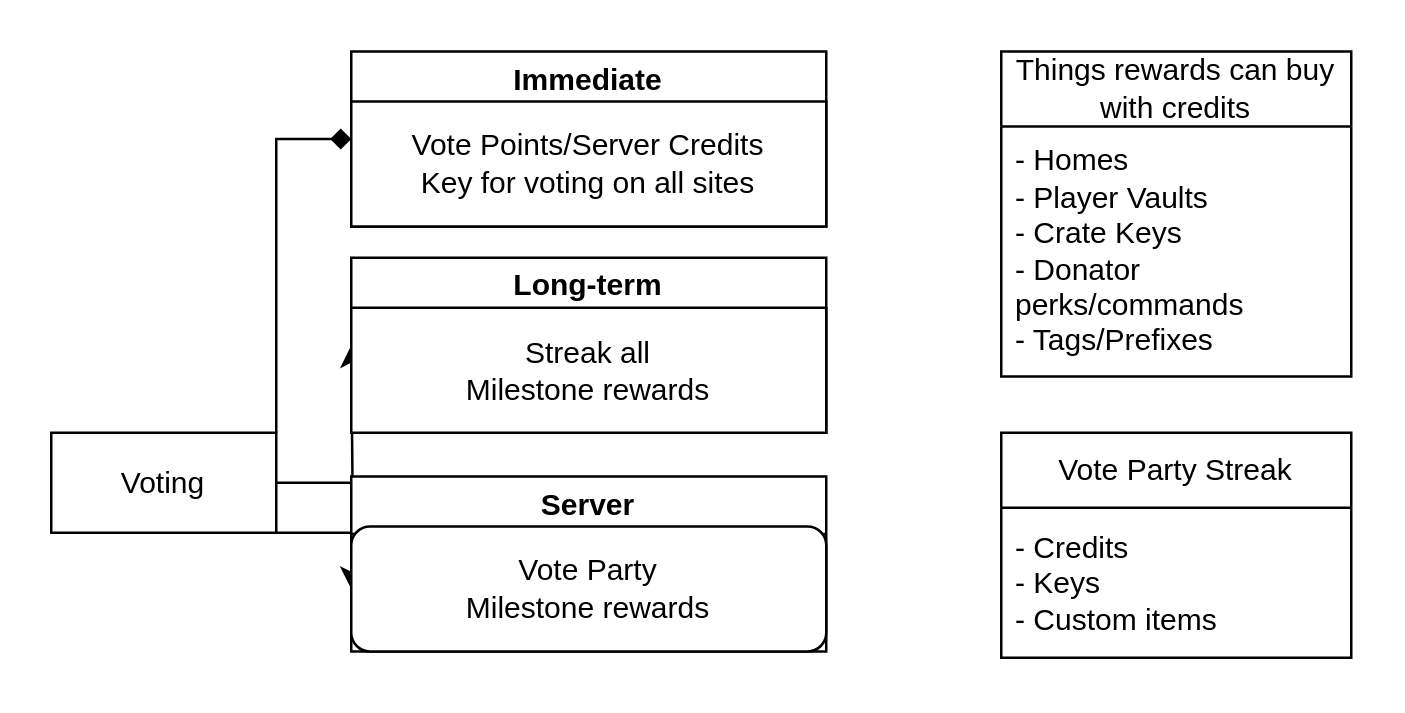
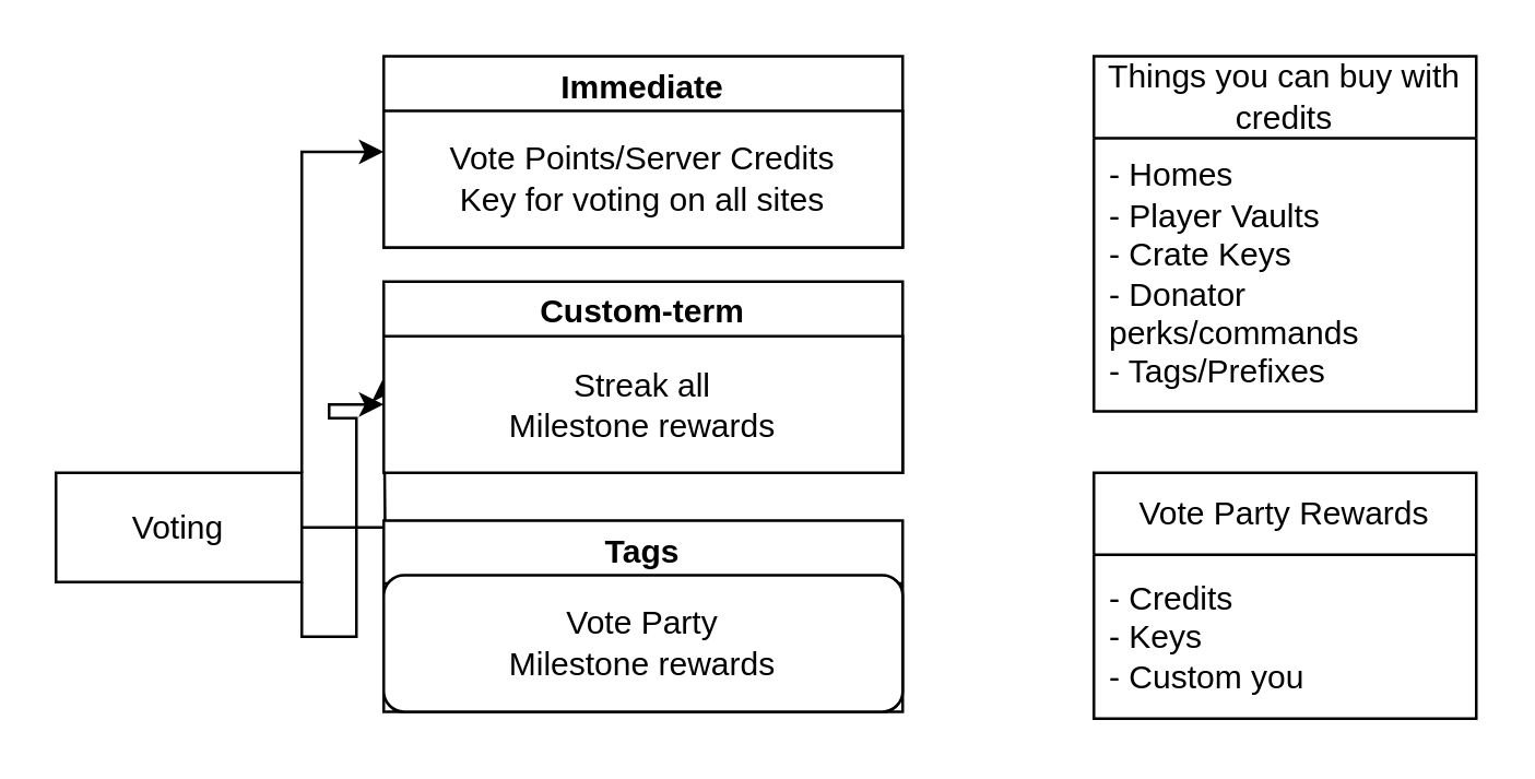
  <mxCell id="0" />
  <mxCell id="1" parent="0" />
  <mxCell id="2" style="edgeStyle=orthogonalEdgeStyle;rounded=0;orthogonalLoop=1;jettySize=auto;html=1;" edge="1" parent="1" source="5"><mxGeometry relative="1" as="geometry"><mxPoint x="140" y="137.5" as="targetPoint" /></mxGeometry></mxCell>
- <mxCell id="3" style="edgeStyle=orthogonalEdgeStyle;rounded=0;orthogonalLoop=1;jettySize=auto;html=1;exitX=1;exitY=0;exitDx=0;exitDy=0;entryX=0;entryY=0.5;entryDx=0;entryDy=0;endArrow=diamond;" edge="1" parent="1" source="5" target="6"><mxGeometry relative="1" as="geometry" /></mxCell>
- <mxCell id="4" style="edgeStyle=orthogonalEdgeStyle;rounded=0;orthogonalLoop=1;jettySize=auto;html=1;exitX=1;exitY=1;exitDx=0;exitDy=0;entryX=0;entryY=0.5;entryDx=0;entryDy=0;" edge="1" parent="1" source="5" target="11"><mxGeometry relative="1" as="geometry" /></mxCell>
+ <mxCell id="3" style="edgeStyle=orthogonalEdgeStyle;rounded=0;orthogonalLoop=1;jettySize=auto;html=1;exitX=1;exitY=0;exitDx=0;exitDy=0;entryX=0;entryY=0.5;entryDx=0;entryDy=0;" edge="1" parent="1" source="5" target="6"><mxGeometry relative="1" as="geometry" /></mxCell>
+ <mxCell id="4" style="edgeStyle=orthogonalEdgeStyle;rounded=0;orthogonalLoop=1;jettySize=auto;html=1;exitX=1;exitY=1;exitDx=0;exitDy=0;" edge="1" parent="1" source="5" target="9"><mxGeometry relative="1" as="geometry" /></mxCell>
  <mxCell id="5" value="Voting" style="rounded=0;whiteSpace=wrap;html=1;" vertex="1" parent="1"><mxGeometry x="20" y="172.5" width="90" height="40" as="geometry" /></mxCell>
  <mxCell id="6" value="Immediate" style="swimlane;whiteSpace=wrap;html=1;" vertex="1" parent="1"><mxGeometry x="140" y="20" width="190" height="70" as="geometry" /></mxCell>
  <mxCell id="7" value="&lt;div&gt;Vote Points/Server Credits&lt;/div&gt;Key for voting on all sites" style="rounded=0;whiteSpace=wrap;html=1;" vertex="1" parent="6"><mxGeometry y="20" width="190" height="50" as="geometry" /></mxCell>
- <mxCell id="8" value="Long-term" style="swimlane;whiteSpace=wrap;html=1;" vertex="1" parent="1"><mxGeometry x="140" y="102.5" width="190" height="70" as="geometry" /></mxCell>
+ <mxCell id="8" value="Custom-term" style="swimlane;whiteSpace=wrap;html=1;" vertex="1" parent="1"><mxGeometry x="140" y="102.5" width="190" height="70" as="geometry" /></mxCell>
  <mxCell id="9" value="&lt;div&gt;Streak all&lt;/div&gt;&lt;div&gt;Milestone rewards&lt;br&gt;&lt;/div&gt;" style="rounded=0;whiteSpace=wrap;html=1;" vertex="1" parent="8"><mxGeometry y="20" width="190" height="50" as="geometry" /></mxCell>
- <mxCell id="10" value="Server" style="swimlane;whiteSpace=wrap;html=1;" vertex="1" parent="1"><mxGeometry x="140" y="190" width="190" height="70" as="geometry"><mxRectangle x="380" y="210" width="80" height="30" as="alternateBounds" /></mxGeometry></mxCell>
+ <mxCell id="10" value="Tags" style="swimlane;whiteSpace=wrap;html=1;" vertex="1" parent="1"><mxGeometry x="140" y="190" width="190" height="70" as="geometry"><mxRectangle x="380" y="210" width="80" height="30" as="alternateBounds" /></mxGeometry></mxCell>
  <mxCell id="11" value="&lt;div&gt;Vote Party&lt;/div&gt;&lt;div&gt;Milestone rewards&lt;br&gt;&lt;/div&gt;" style="whiteSpace=wrap;html=1;rounded=1;" vertex="1" parent="10"><mxGeometry y="20" width="190" height="50" as="geometry" /></mxCell>
- <mxCell id="12" value="Things rewards can buy with credits" style="swimlane;fontStyle=0;childLayout=stackLayout;horizontal=1;startSize=30;horizontalStack=0;resizeParent=1;resizeParentMax=0;resizeLast=0;collapsible=1;marginBottom=0;whiteSpace=wrap;html=1;" vertex="1" parent="1"><mxGeometry x="400" y="20" width="140" height="130" as="geometry" /></mxCell>
+ <mxCell id="12" value="Things you can buy with credits" style="swimlane;fontStyle=0;childLayout=stackLayout;horizontal=1;startSize=30;horizontalStack=0;resizeParent=1;resizeParentMax=0;resizeLast=0;collapsible=1;marginBottom=0;whiteSpace=wrap;html=1;" vertex="1" parent="1"><mxGeometry x="400" y="20" width="140" height="130" as="geometry" /></mxCell>
  <mxCell id="13" value="&lt;div&gt;- Homes&lt;/div&gt;&lt;div&gt;- Player Vaults&lt;/div&gt;&lt;div&gt;- Crate Keys&lt;/div&gt;&lt;div&gt;- Donator perks/commands&lt;/div&gt;&lt;div&gt;- Tags/Prefixes&lt;br&gt;&lt;/div&gt;" style="text;strokeColor=none;fillColor=none;align=left;verticalAlign=middle;spacingLeft=4;spacingRight=4;overflow=hidden;points=[[0,0.5],[1,0.5]];portConstraint=eastwest;rotatable=0;whiteSpace=wrap;html=1;" vertex="1" parent="12"><mxGeometry y="30" width="140" height="100" as="geometry" /></mxCell>
- <mxCell id="14" value="Vote Party Streak" style="swimlane;fontStyle=0;childLayout=stackLayout;horizontal=1;startSize=30;horizontalStack=0;resizeParent=1;resizeParentMax=0;resizeLast=0;collapsible=1;marginBottom=0;whiteSpace=wrap;html=1;" vertex="1" parent="1"><mxGeometry x="400" y="172.5" width="140" height="90" as="geometry" /></mxCell>
- <mxCell id="15" value="&lt;div&gt;- Credits&lt;/div&gt;&lt;div&gt;- Keys&lt;br&gt;&lt;/div&gt;&lt;div&gt;- Custom items&lt;/div&gt;" style="text;strokeColor=none;fillColor=none;align=left;verticalAlign=middle;spacingLeft=4;spacingRight=4;overflow=hidden;points=[[0,0.5],[1,0.5]];portConstraint=eastwest;rotatable=0;whiteSpace=wrap;html=1;" vertex="1" parent="14"><mxGeometry y="30" width="140" height="60" as="geometry" /></mxCell>
+ <mxCell id="14" value="Vote Party Rewards" style="swimlane;fontStyle=0;childLayout=stackLayout;horizontal=1;startSize=30;horizontalStack=0;resizeParent=1;resizeParentMax=0;resizeLast=0;collapsible=1;marginBottom=0;whiteSpace=wrap;html=1;" vertex="1" parent="1"><mxGeometry x="400" y="172.5" width="140" height="90" as="geometry" /></mxCell>
+ <mxCell id="15" value="&lt;div&gt;- Credits&lt;/div&gt;&lt;div&gt;- Keys&lt;br&gt;&lt;/div&gt;&lt;div&gt;- Custom you&lt;/div&gt;" style="text;strokeColor=none;fillColor=none;align=left;verticalAlign=middle;spacingLeft=4;spacingRight=4;overflow=hidden;points=[[0,0.5],[1,0.5]];portConstraint=eastwest;rotatable=0;whiteSpace=wrap;html=1;" vertex="1" parent="14"><mxGeometry y="30" width="140" height="60" as="geometry" /></mxCell>
